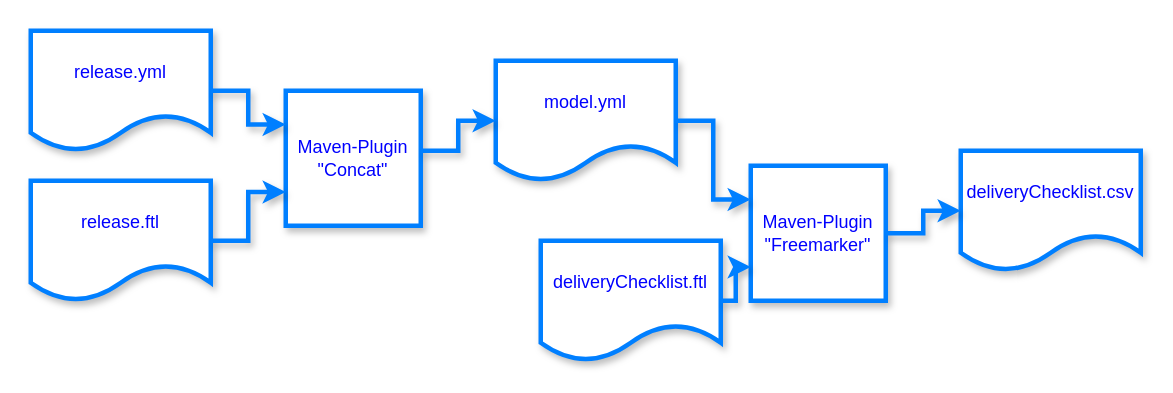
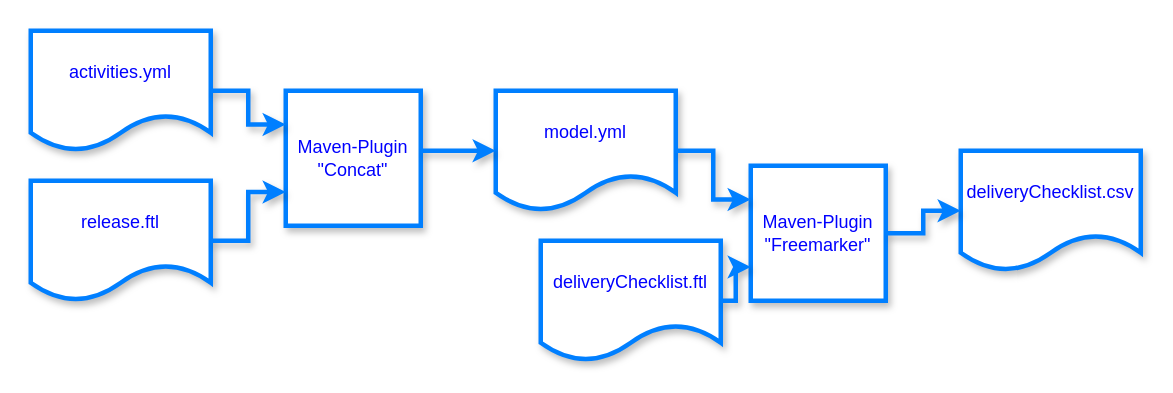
  <mxCell id="0" />
  <mxCell id="1" parent="0" />
- <mxCell id="2" value="release.yml" style="shape=document;whiteSpace=wrap;html=1;boundedLbl=1;strokeColor=#007FFF;shadow=1;strokeWidth=3;fontColor=#0000FF;" parent="1" vertex="1"><mxGeometry x="20" y="20" width="120" height="80" as="geometry" /></mxCell>
+ <mxCell id="2" value="activities.yml" style="shape=document;whiteSpace=wrap;html=1;boundedLbl=1;strokeColor=#007FFF;shadow=1;strokeWidth=3;fontColor=#0000FF;" parent="1" vertex="1"><mxGeometry x="20" y="20" width="120" height="80" as="geometry" /></mxCell>
  <mxCell id="3" value="release.ftl" style="shape=document;whiteSpace=wrap;html=1;boundedLbl=1;strokeColor=#007FFF;shadow=1;strokeWidth=3;fontColor=#0000FF;" parent="1" vertex="1"><mxGeometry x="20" y="120" width="120" height="80" as="geometry" /></mxCell>
- <mxCell id="4" value="model.yml" style="shape=document;whiteSpace=wrap;html=1;boundedLbl=1;strokeColor=#007FFF;shadow=1;strokeWidth=3;fontColor=#0000FF;" parent="1" vertex="1"><mxGeometry x="330" y="40" width="120" height="80" as="geometry" /></mxCell>
+ <mxCell id="4" value="model.yml" style="shape=document;whiteSpace=wrap;html=1;boundedLbl=1;strokeColor=#007FFF;shadow=1;strokeWidth=3;fontColor=#0000FF;" parent="1" vertex="1"><mxGeometry x="330" y="60" width="120" height="80" as="geometry" /></mxCell>
  <mxCell id="5" value="&lt;div&gt;Maven-Plugin&lt;/div&gt;&lt;div&gt;&quot;Concat&quot;&lt;br&gt;&lt;/div&gt;" style="whiteSpace=wrap;html=1;aspect=fixed;strokeColor=#007FFF;shadow=1;strokeWidth=3;fontColor=#0000FF;" parent="1" vertex="1"><mxGeometry x="190" y="60" width="90" height="90" as="geometry" /></mxCell>
  <mxCell id="6" value="&lt;div&gt;Maven-Plugin&lt;/div&gt;&lt;div&gt;&quot;Freemarker&quot;&lt;br&gt;&lt;/div&gt;" style="whiteSpace=wrap;html=1;aspect=fixed;strokeColor=#007FFF;shadow=1;strokeWidth=3;fontColor=#0000FF;" parent="1" vertex="1"><mxGeometry x="500" y="110" width="90" height="90" as="geometry" /></mxCell>
  <mxCell id="7" value="deliveryChecklist.csv" style="shape=document;whiteSpace=wrap;html=1;boundedLbl=1;strokeColor=#007FFF;shadow=1;strokeWidth=3;fontColor=#0000FF;" parent="1" vertex="1"><mxGeometry x="640" y="100" width="120" height="80" as="geometry" /></mxCell>
  <mxCell id="8" value="deliveryChecklist.ftl" style="shape=document;whiteSpace=wrap;html=1;boundedLbl=1;strokeColor=#007FFF;shadow=1;strokeWidth=3;fontColor=#0000FF;" parent="1" vertex="1"><mxGeometry x="360" y="160" width="120" height="80" as="geometry" /></mxCell>
  <mxCell id="9" value="" style="endArrow=classic;html=1;rounded=0;exitX=1;exitY=0.5;exitDx=0;exitDy=0;edgeStyle=orthogonalEdgeStyle;entryX=0;entryY=0.25;entryDx=0;entryDy=0;strokeColor=#007FFF;shadow=1;strokeWidth=3;fontColor=#0000FF;" parent="1" source="2" target="5" edge="1"><mxGeometry width="50" height="50" relative="1" as="geometry"><mxPoint x="330" y="310" as="sourcePoint" /><mxPoint x="380" y="260" as="targetPoint" /></mxGeometry></mxCell>
  <mxCell id="10" value="" style="endArrow=classic;html=1;rounded=0;exitX=1;exitY=0.5;exitDx=0;exitDy=0;edgeStyle=orthogonalEdgeStyle;entryX=0;entryY=0.75;entryDx=0;entryDy=0;strokeColor=#007FFF;shadow=1;strokeWidth=3;fontColor=#0000FF;" parent="1" source="3" target="5" edge="1"><mxGeometry width="50" height="50" relative="1" as="geometry"><mxPoint x="150" y="70" as="sourcePoint" /><mxPoint x="200" y="92.5" as="targetPoint" /></mxGeometry></mxCell>
  <mxCell id="11" value="" style="endArrow=classic;html=1;rounded=0;exitX=1;exitY=0.444;exitDx=0;exitDy=0;edgeStyle=orthogonalEdgeStyle;entryX=0;entryY=0.5;entryDx=0;entryDy=0;exitPerimeter=0;strokeColor=#007FFF;shadow=1;strokeWidth=3;fontColor=#0000FF;" parent="1" source="5" target="4" edge="1"><mxGeometry width="50" height="50" relative="1" as="geometry"><mxPoint x="160" y="80" as="sourcePoint" /><mxPoint x="210" y="102.5" as="targetPoint" /></mxGeometry></mxCell>
  <mxCell id="12" value="" style="endArrow=classic;html=1;rounded=0;exitX=1;exitY=0.5;exitDx=0;exitDy=0;edgeStyle=orthogonalEdgeStyle;entryX=0;entryY=0.25;entryDx=0;entryDy=0;strokeColor=#007FFF;shadow=1;strokeWidth=3;fontColor=#0000FF;" parent="1" source="4" target="6" edge="1"><mxGeometry width="50" height="50" relative="1" as="geometry"><mxPoint x="170" y="90" as="sourcePoint" /><mxPoint x="220" y="112.5" as="targetPoint" /></mxGeometry></mxCell>
  <mxCell id="13" value="" style="endArrow=classic;html=1;rounded=0;exitX=1;exitY=0.5;exitDx=0;exitDy=0;edgeStyle=orthogonalEdgeStyle;entryX=0;entryY=0.75;entryDx=0;entryDy=0;strokeColor=#007FFF;shadow=1;strokeWidth=3;fontColor=#0000FF;" parent="1" source="8" target="6" edge="1"><mxGeometry width="50" height="50" relative="1" as="geometry"><mxPoint x="180" y="100" as="sourcePoint" /><mxPoint x="230" y="122.5" as="targetPoint" /></mxGeometry></mxCell>
  <mxCell id="14" value="" style="endArrow=classic;html=1;rounded=0;exitX=1;exitY=0.5;exitDx=0;exitDy=0;edgeStyle=orthogonalEdgeStyle;entryX=0;entryY=0.5;entryDx=0;entryDy=0;strokeColor=#007FFF;shadow=1;strokeWidth=3;fontColor=#0000FF;" parent="1" source="6" target="7" edge="1"><mxGeometry width="50" height="50" relative="1" as="geometry"><mxPoint x="190" y="110" as="sourcePoint" /><mxPoint x="240" y="132.5" as="targetPoint" /></mxGeometry></mxCell>
